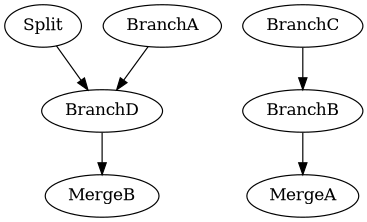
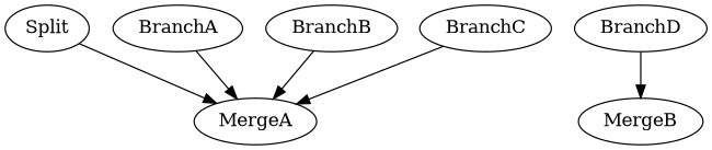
  digraph {
    Split
    BranchD
    BranchA
    MergeA
    BranchB
    BranchC
    MergeB
-   Split -> BranchD
+   Split -> MergeA
    BranchD -> MergeB
-   BranchA -> BranchD
+   BranchA -> MergeA
    BranchB -> MergeA
-   BranchC -> BranchB
+   BranchC -> MergeA
  }
